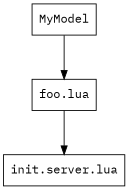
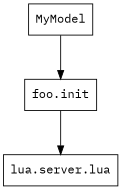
  digraph {
    fontname="IBM Plex Mono"
    nodesep=0.5
    ranksep=0.7
    node [fontname="IBM Plex Mono" shape=record]
    edge [fontname="IBM Plex Mono"]
    n1 [label=MyModel]
-   n2 [label="foo.lua"]
-   n3 [label="init.server.lua"]
+   n2 [label="foo.init"]
+   n3 [label="lua.server.lua"]
    n1 -> n2
    n2 -> n3
  }
